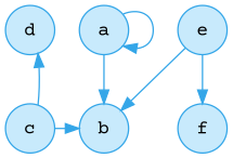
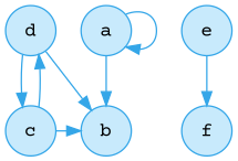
  digraph {
    fontname="Courier Prime"
    node [color="#34A6E8" fillcolor="#C8EAFC" fontname="Courier Prime" shape=circle style=radial]
    edge [color="#34A6E8" fontname="Courier Prime"]
    a
    d
    b
    c
    e
    f
    subgraph sub_1 {
      rank=same
      a
      d
    }
    subgraph sub_2 {
      rank=same
      b
      c
    }
    a -> a
    a -> b
-   e -> b
+   d -> b
+   d -> c
    c -> d
    c -> b
    e -> f
  }
